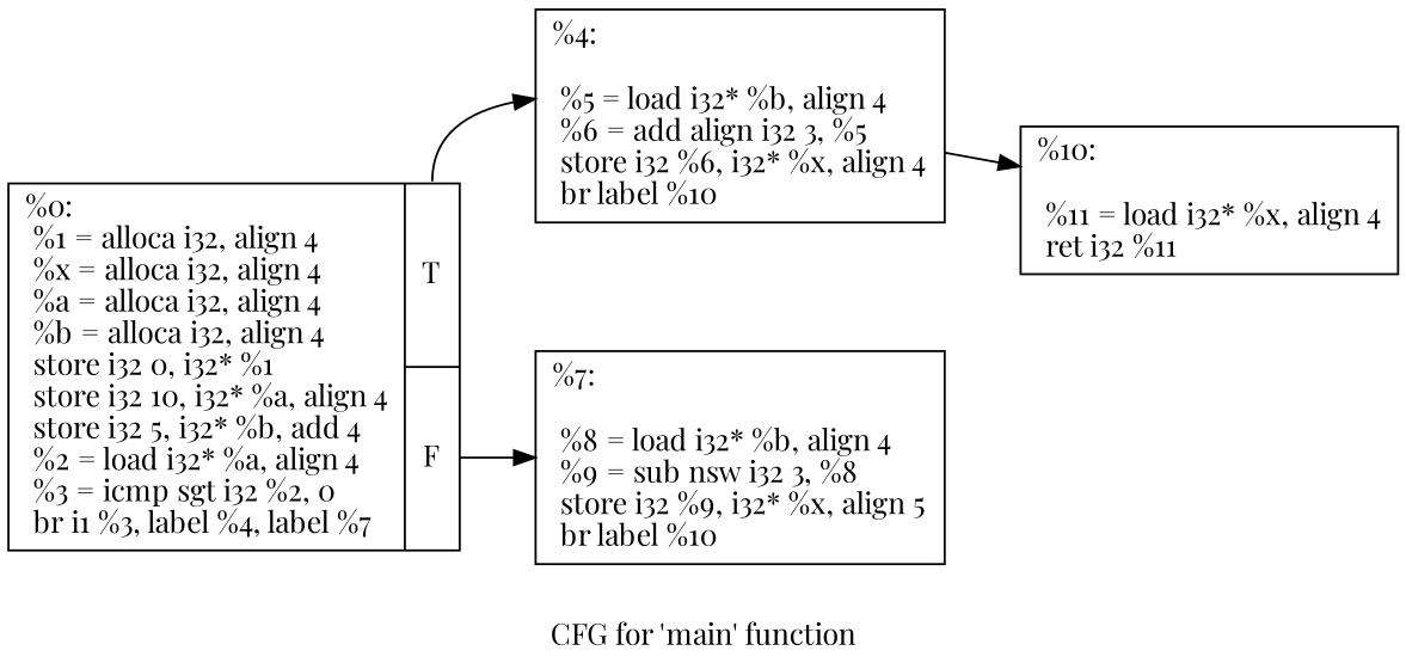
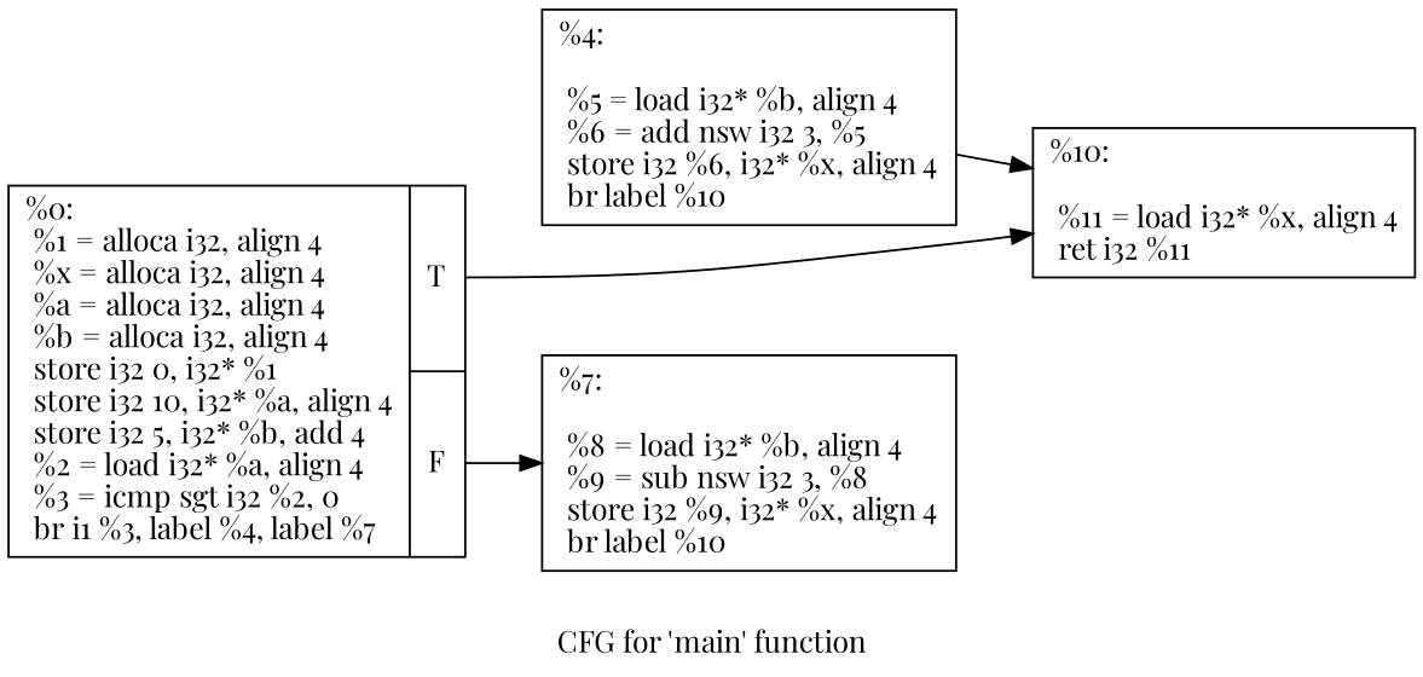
  digraph {
    fontname="Playfair Display"
    label="CFG for 'main' function"
    rankdir=LR
    node [fontname="Playfair Display" shape=record]
    edge [fontname="Playfair Display"]
    n1 [label="{%0:\l  %1 = alloca i32, align 4\l  %x = alloca i32, align 4\l  %a = alloca i32, align 4\l  %b = alloca i32, align 4\l  store i32 0, i32* %1\l  store i32 10, i32* %a, align 4\l  store i32 5, i32* %b, add 4\l  %2 = load i32* %a, align 4\l  %3 = icmp sgt i32 %2, 0\l  br i1 %3, label %4, label %7\l|{<s0>T|<s1>F}}"]
-   n2 [label="{%4:\l\l  %5 = load i32* %b, align 4\l  %6 = add align i32 3, %5\l  store i32 %6, i32* %x, align 4\l  br label %10\l}"]
-   n3 [label="{%7:\l\l  %8 = load i32* %b, align 4\l  %9 = sub nsw i32 3, %8\l  store i32 %9, i32* %x, align 5\l  br label %10\l}"]
+   n2 [label="{%4:\l\l  %5 = load i32* %b, align 4\l  %6 = add nsw i32 3, %5\l  store i32 %6, i32* %x, align 4\l  br label %10\l}"]
+   n3 [label="{%7:\l\l  %8 = load i32* %b, align 4\l  %9 = sub nsw i32 3, %8\l  store i32 %9, i32* %x, align 4\l  br label %10\l}"]
    n4 [label="{%10:\l\l  %11 = load i32* %x, align 4\l  ret i32 %11\l}"]
-   n1 -> n2 [tailport=s0]
+   n1 -> n4 [tailport=s0]
    n1 -> n3 [tailport=s1]
    n2 -> n4
  }
